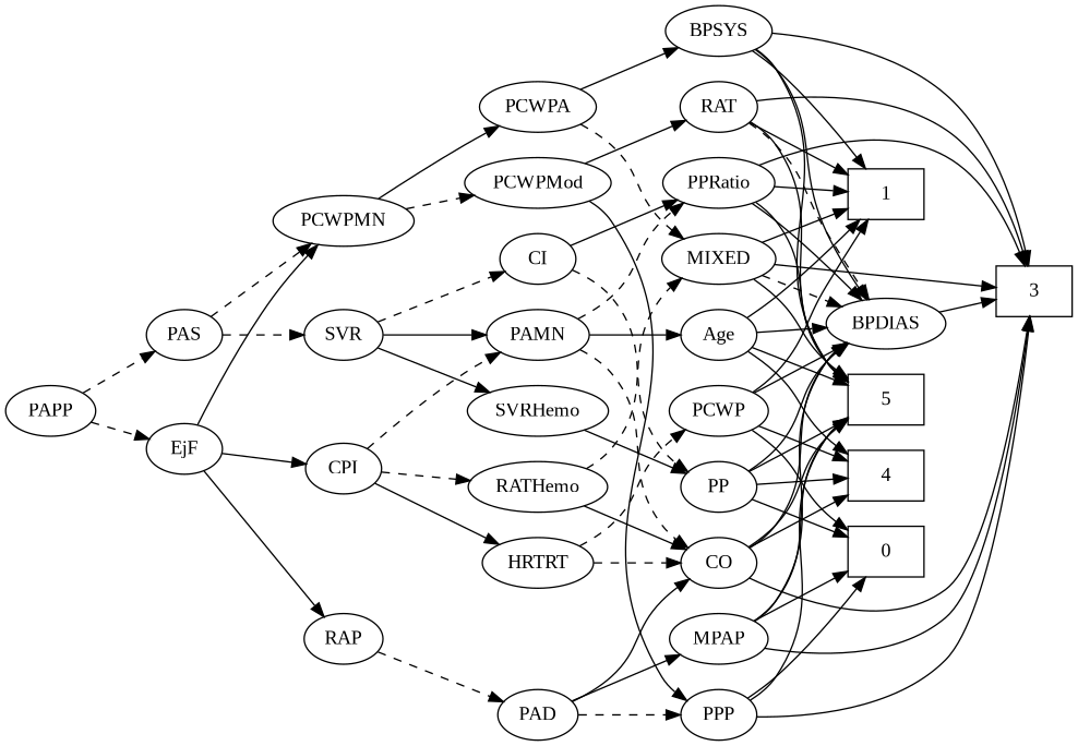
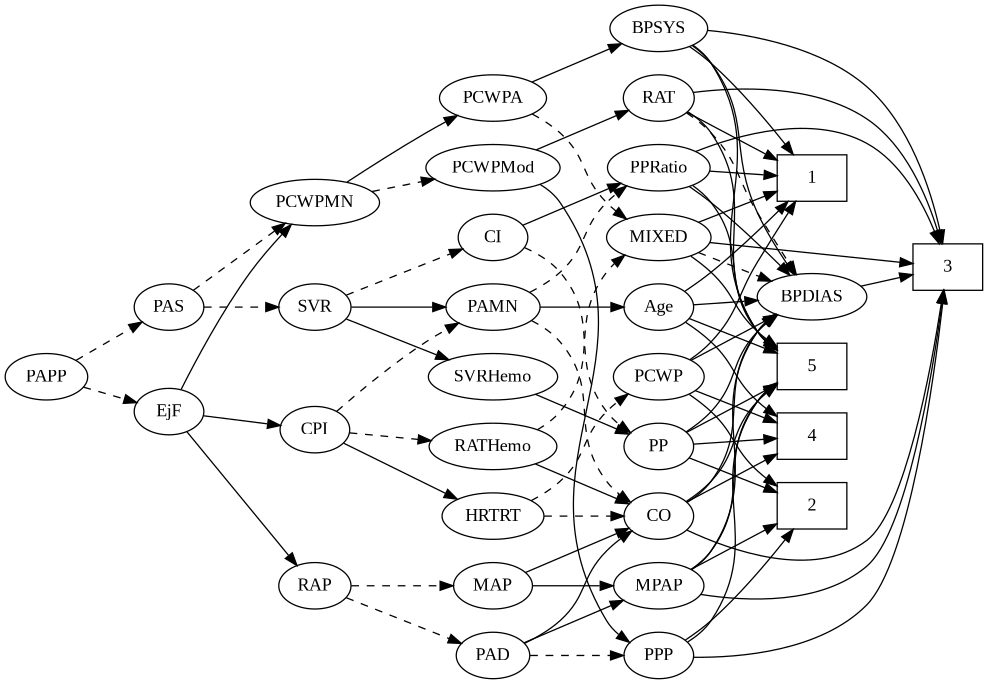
  strict digraph {
    fontname="Liberation Serif"
    rankdir=LR
    node [fontname="Liberation Serif"]
    edge [fontname="Liberation Serif" style=solid]
    1 [height=0.5 shape=box width=0.75]
-   2 [height=0.5 shape=box width=0.75 label=0]
+   2 [height=0.5 shape=box width=0.75]
    3 [height=0.5 shape=box width=0.75]
    4 [height=0.5 shape=box width=0.75]
    5 [height=0.5 shape=box width=0.75]
    Age [height=0.5 width=0.75]
    BPDIAS [height=0.5 width=1.1735]
    EjF [height=0.5 width=0.75]
    RAP [height=0.5 width=0.77632]
    CPI [height=0.5 width=0.75]
    PCWPMN [height=0.5 width=1.3902]
    PAD [height=0.5 width=0.79437]
+   MAP [height=0.5 width=0.84854]
    PAMN [height=0.5 width=1.011]
    RATHemo [height=0.5 width=1.3721]
    HRTRT [height=0.5 width=1.1013]
    PCWPMod [height=0.5 width=1.4443]
    PCWPA [height=0.5 width=1.1555]
    MPAP [height=0.5 width=0.97491]
    CO [height=0.5 width=0.75]
    PPP [height=0.5 width=0.75]
    PPRatio [height=0.5 width=1.1013]
    MIXED [height=0.5 width=1.1193]
    PCWP [height=0.5 width=0.97491]
    RAT [height=0.5 width=0.75827]
    BPSYS [height=0.5 width=1.0471]
    PAS [height=0.5 width=0.75]
    SVR [height=0.5 width=0.77632]
    SVRHemo [height=0.5 width=1.3902]
    CI [height=0.5 width=0.75]
    PP [height=0.5 width=0.75]
    PAPP [height=0.5 width=0.88464]
    Age -> 1
    Age -> 4
    Age -> 5
    Age -> BPDIAS
    BPDIAS -> 3
    EjF -> RAP
    EjF -> CPI
    EjF -> PCWPMN
    RAP -> PAD [style=dashed]
+   RAP -> MAP [style=dashed]
    CPI -> PAMN [style=dashed]
    CPI -> RATHemo [style=dashed]
    CPI -> HRTRT
    PCWPMN -> PCWPMod [style=dashed]
    PCWPMN -> PCWPA
    PAD -> MPAP
    PAD -> CO
    PAD -> PPP [style=dashed]
+   MAP -> MPAP
+   MAP -> CO
    PAMN -> Age
    PAMN -> CO [style=dashed]
    PAMN -> PPRatio [style=dashed]
    RATHemo -> CO
    RATHemo -> MIXED [style=dashed]
    HRTRT -> CO [style=dashed]
    HRTRT -> PCWP [style=dashed]
    PCWPMod -> PPP
    PCWPMod -> RAT
    PCWPA -> MIXED [style=dashed]
    PCWPA -> BPSYS
    MPAP -> 2
    MPAP -> 3
    MPAP -> 5
    MPAP -> BPDIAS
    CO -> 3
    CO -> 4
    CO -> 5
    CO -> BPDIAS
    PPP -> 2
    PPP -> 3
    PPP -> 5
    PPRatio -> 1
    PPRatio -> 3
    PPRatio -> 5
    PPRatio -> BPDIAS
    MIXED -> 1
    MIXED -> 3
    MIXED -> 5
    MIXED -> BPDIAS [style=dashed]
    PCWP -> 1
    PCWP -> 2
    PCWP -> 4
    PCWP -> BPDIAS
    RAT -> 1
    RAT -> 3
    RAT -> 5
    RAT -> BPDIAS [style=dashed]
    BPSYS -> 1
    BPSYS -> 3
    BPSYS -> 5
    BPSYS -> BPDIAS
    PAS -> PCWPMN [style=dashed]
    PAS -> SVR [style=dashed]
    SVR -> PAMN
    SVR -> SVRHemo
    SVR -> CI [style=dashed]
    SVRHemo -> PP
    CI -> PPRatio
    CI -> PP [style=dashed]
    PP -> 2
    PP -> 4
    PP -> 5
    PP -> BPDIAS
    PAPP -> EjF [style=dashed]
    PAPP -> PAS [style=dashed]
  }
